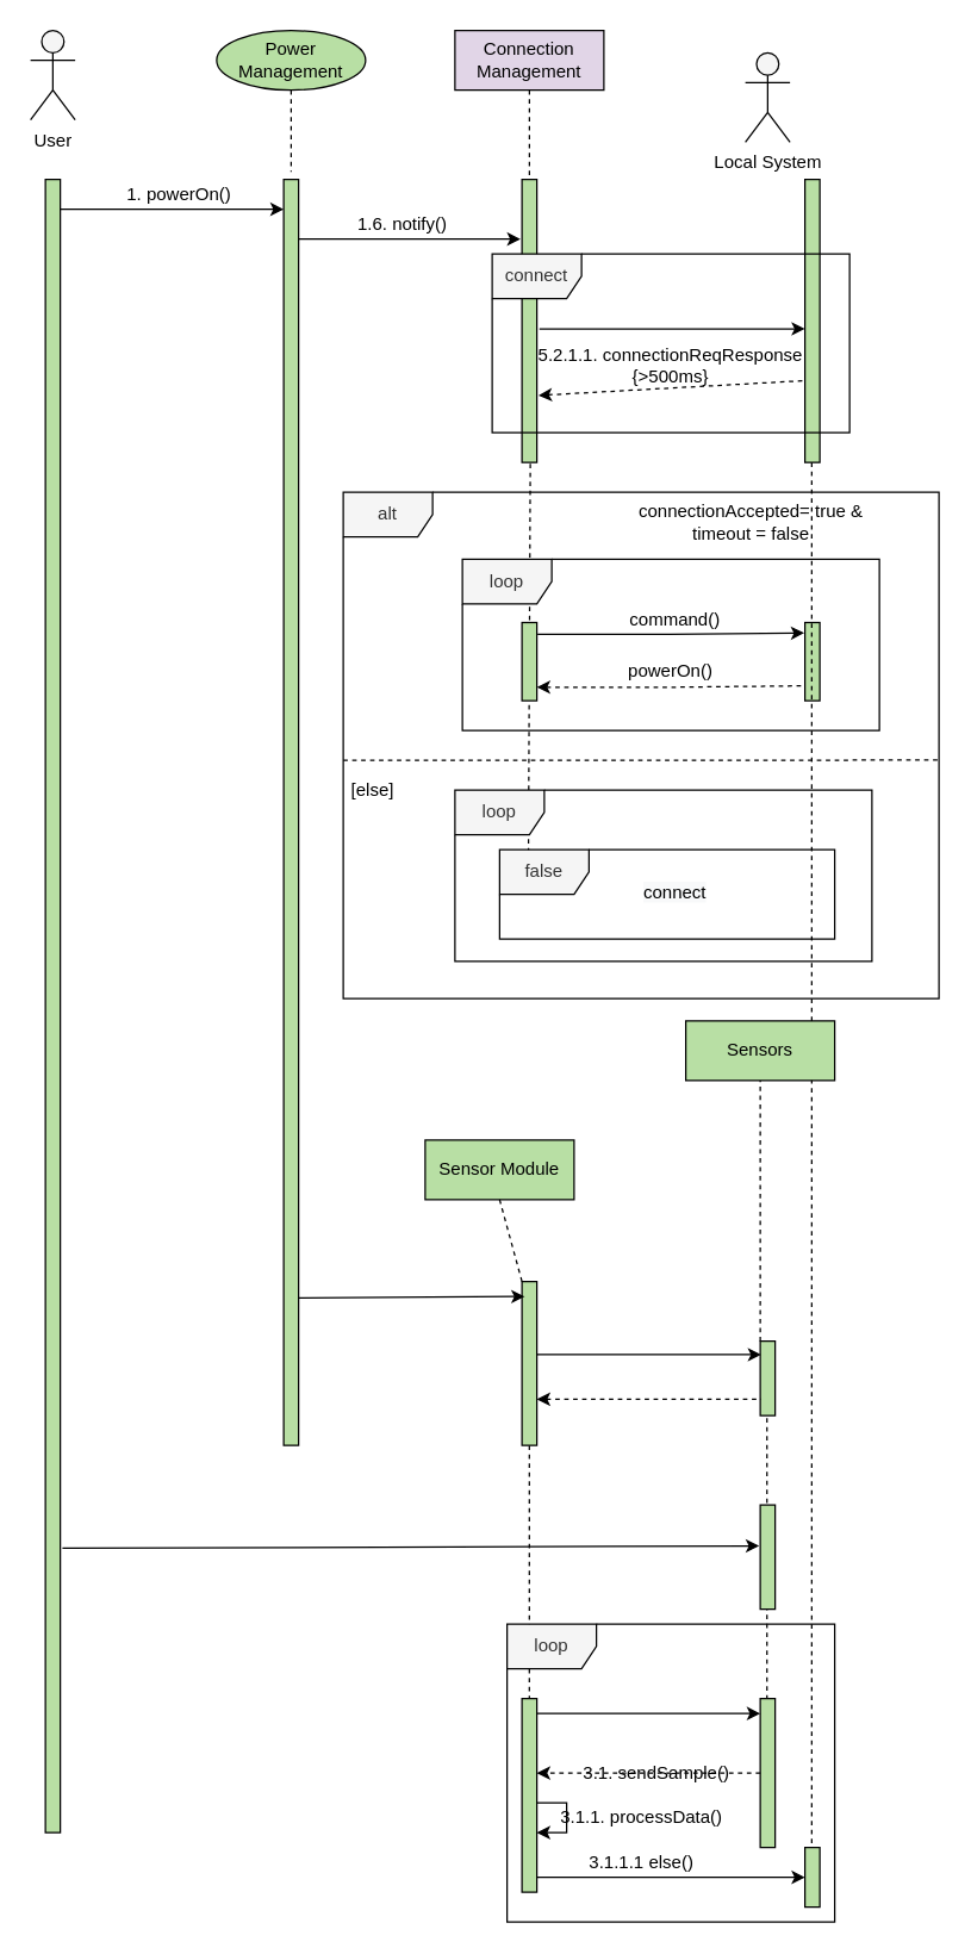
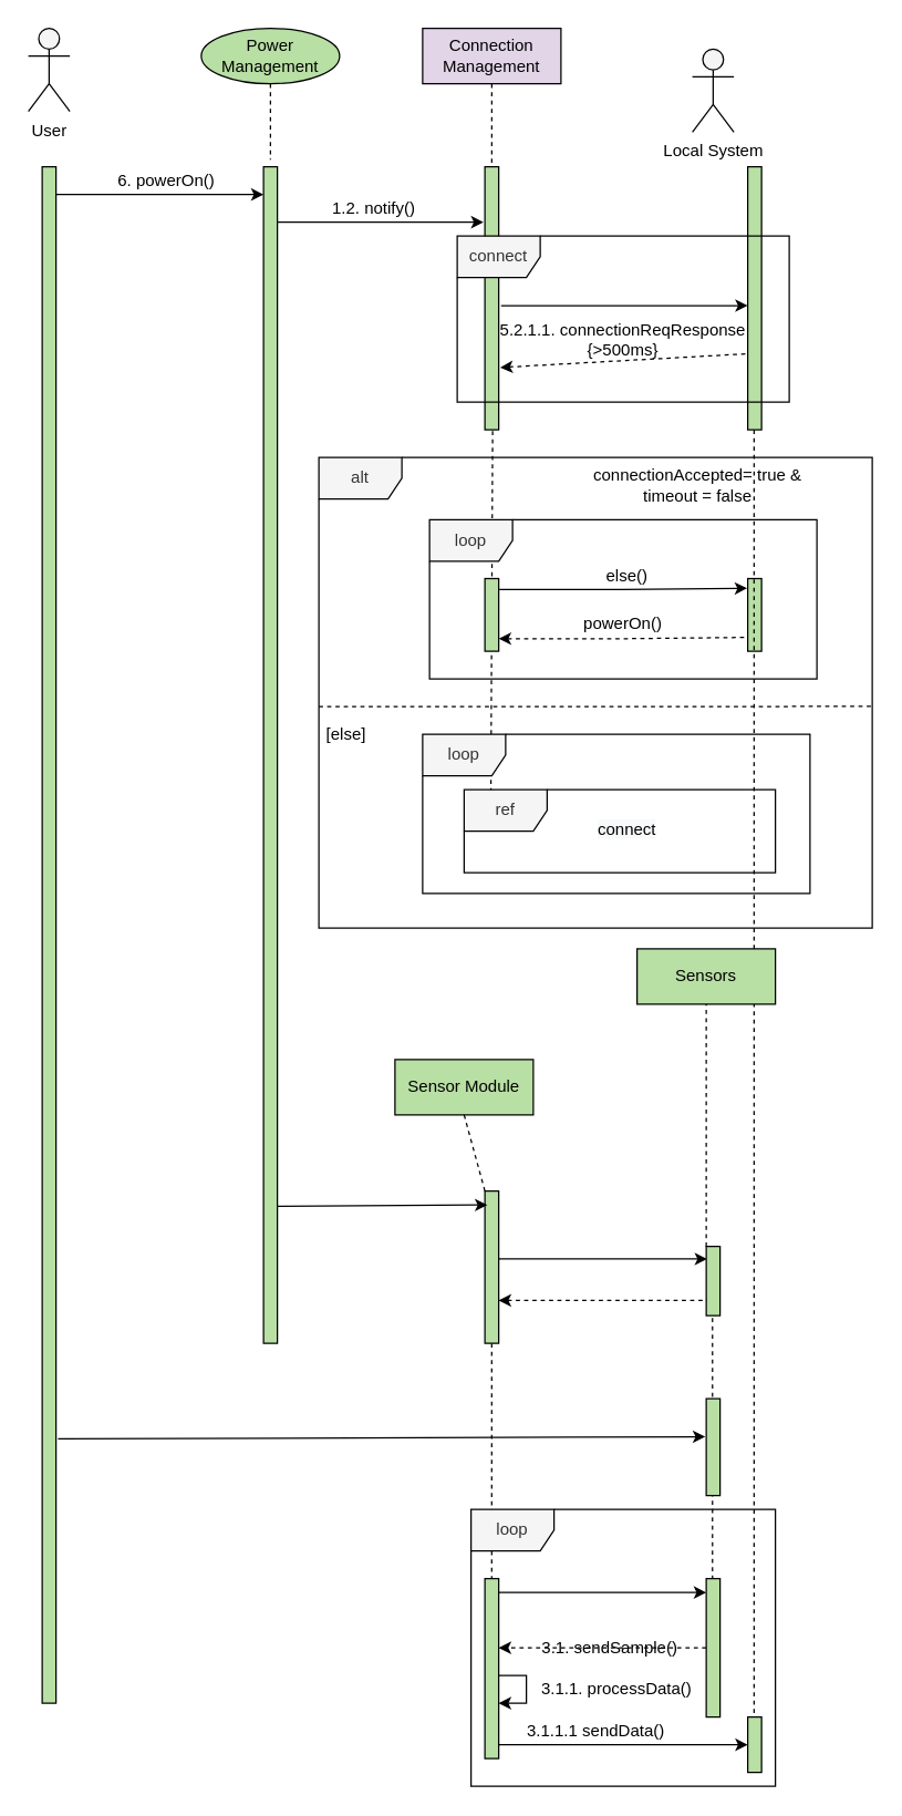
  <mxCell id="0" />
  <mxCell id="1" parent="0" />
  <mxCell id="2" style="edgeStyle=none;rounded=0;orthogonalLoop=1;jettySize=auto;html=1;entryX=0.495;entryY=0.022;entryDx=0;entryDy=0;entryPerimeter=0;dashed=1;startArrow=none;startFill=0;endArrow=none;endFill=0;" parent="1" source="41" target="48" edge="1"><mxGeometry relative="1" as="geometry" /></mxCell>
  <mxCell id="3" style="rounded=0;orthogonalLoop=1;jettySize=auto;html=1;dashed=1;endArrow=none;endFill=0;entryX=0.451;entryY=0.977;entryDx=0;entryDy=0;entryPerimeter=0;exitX=0.451;exitY=0.006;exitDx=0;exitDy=0;exitPerimeter=0;" parent="1" source="49" target="45" edge="1"><mxGeometry relative="1" as="geometry"><mxPoint x="490" y="1010" as="sourcePoint" /><mxPoint x="519" y="951" as="targetPoint" /></mxGeometry></mxCell>
  <mxCell id="4" value="" style="endArrow=classic;html=1;entryX=-0.071;entryY=0.393;entryDx=0;entryDy=0;entryPerimeter=0;exitX=1.146;exitY=0.828;exitDx=0;exitDy=0;exitPerimeter=0;" parent="1" source="13" target="47" edge="1"><mxGeometry width="50" height="50" relative="1" as="geometry"><mxPoint x="150" y="1230" as="sourcePoint" /><mxPoint x="200" y="1180" as="targetPoint" /></mxGeometry></mxCell>
  <mxCell id="5" value="loop" style="shape=umlFrame;whiteSpace=wrap;html=1;fillColor=#f5f5f5;fontColor=#333333;" parent="1" vertex="1"><mxGeometry x="340" y="1090" width="220" height="200" as="geometry" /></mxCell>
  <mxCell id="6" value="alt" style="shape=umlFrame;whiteSpace=wrap;html=1;fillColor=#f5f5f5;fontColor=#333333;" parent="1" vertex="1"><mxGeometry x="230" y="330" width="400" height="340" as="geometry" /></mxCell>
  <mxCell id="7" style="edgeStyle=none;rounded=0;orthogonalLoop=1;jettySize=auto;html=1;dashed=1;startArrow=none;startFill=0;endArrow=none;endFill=0;entryX=0.086;entryY=0.01;entryDx=0;entryDy=0;entryPerimeter=0;exitX=0.56;exitY=1.005;exitDx=0;exitDy=0;exitPerimeter=0;" parent="1" source="10" target="37" edge="1"><mxGeometry relative="1" as="geometry"><mxPoint x="350.17" y="568.08" as="targetPoint" /><Array as="points" /></mxGeometry></mxCell>
  <mxCell id="8" value="loop" style="shape=umlFrame;whiteSpace=wrap;html=1;fillColor=#f5f5f5;fontColor=#333333;" parent="1" vertex="1"><mxGeometry x="305" y="530" width="280" height="115" as="geometry" /></mxCell>
  <mxCell id="9" value="" style="points=[];perimeter=orthogonalPerimeter;rounded=0;shadow=0;strokeWidth=1;fillColor=#B8DFA4;" parent="1" vertex="1"><mxGeometry x="540" y="120" width="10" height="190" as="geometry" /></mxCell>
  <mxCell id="10" value="" style="points=[];perimeter=orthogonalPerimeter;rounded=0;shadow=0;strokeWidth=1;fillColor=#B8DFA4;" parent="1" vertex="1"><mxGeometry x="350" y="120" width="10" height="190" as="geometry" /></mxCell>
  <mxCell id="11" value="connect" style="shape=umlFrame;whiteSpace=wrap;html=1;fillColor=#f5f5f5;fontColor=#333333;" parent="1" vertex="1"><mxGeometry x="330" y="170" width="240" height="120" as="geometry" /></mxCell>
  <mxCell id="12" value="loop" style="shape=umlFrame;whiteSpace=wrap;html=1;fillColor=#f5f5f5;fontColor=#333333;" parent="1" vertex="1"><mxGeometry x="310" y="375" width="280" height="115" as="geometry" /></mxCell>
  <mxCell id="13" value="" style="points=[];perimeter=orthogonalPerimeter;rounded=0;shadow=0;strokeWidth=1;fillColor=#B8DFA4;" parent="1" vertex="1"><mxGeometry x="30" y="120" width="10" height="1110" as="geometry" /></mxCell>
  <mxCell id="14" value="User" style="shape=umlActor;verticalLabelPosition=bottom;verticalAlign=top;html=1;outlineConnect=0;fillColor=#F5F5F5;" parent="1" vertex="1"><mxGeometry x="20" y="20" width="30" height="60" as="geometry" /></mxCell>
  <mxCell id="15" style="rounded=0;orthogonalLoop=1;jettySize=auto;html=1;endArrow=classic;endFill=1;" parent="1" edge="1"><mxGeometry relative="1" as="geometry"><mxPoint x="349" y="160" as="targetPoint" /><mxPoint x="200" y="160" as="sourcePoint" /></mxGeometry></mxCell>
  <mxCell id="16" value="" style="points=[];perimeter=orthogonalPerimeter;rounded=0;shadow=0;strokeWidth=1;fillColor=#B8DFA4;" parent="1" vertex="1"><mxGeometry x="190" y="120" width="10" height="850" as="geometry" /></mxCell>
  <mxCell id="17" value="" style="endArrow=classic;html=1;" parent="1" source="13" edge="1"><mxGeometry width="50" height="50" relative="1" as="geometry"><mxPoint x="140" y="190" as="sourcePoint" /><mxPoint x="190" y="140" as="targetPoint" /></mxGeometry></mxCell>
- <mxCell id="18" value="1. powerOn()" style="text;html=1;strokeColor=none;fillColor=none;align=center;verticalAlign=middle;whiteSpace=wrap;rounded=0;" parent="1" vertex="1"><mxGeometry x="60" y="120" width="120" height="20" as="geometry" /></mxCell>
+ <mxCell id="18" value="6. powerOn()" style="text;html=1;strokeColor=none;fillColor=none;align=center;verticalAlign=middle;whiteSpace=wrap;rounded=0;" parent="1" vertex="1"><mxGeometry x="60" y="120" width="120" height="20" as="geometry" /></mxCell>
  <mxCell id="19" style="edgeStyle=orthogonalEdgeStyle;rounded=0;orthogonalLoop=1;jettySize=auto;html=1;entryX=0.5;entryY=-0.006;entryDx=0;entryDy=0;entryPerimeter=0;dashed=1;endArrow=none;endFill=0;" parent="1" source="20" target="16" edge="1"><mxGeometry relative="1" as="geometry" /></mxCell>
  <mxCell id="20" value="Power Management" style="ellipse;whiteSpace=wrap;html=1;fillColor=#B8DFA4;" parent="1" vertex="1"><mxGeometry x="145" y="20" width="100" height="40" as="geometry" /></mxCell>
  <mxCell id="21" style="edgeStyle=orthogonalEdgeStyle;rounded=0;orthogonalLoop=1;jettySize=auto;html=1;entryX=0.5;entryY=0.002;entryDx=0;entryDy=0;entryPerimeter=0;dashed=1;endArrow=none;endFill=0;" parent="1" source="22" target="10" edge="1"><mxGeometry relative="1" as="geometry" /></mxCell>
  <mxCell id="22" value="Connection Management" style="rounded=0;whiteSpace=wrap;html=1;fillColor=#e1d5e7;" parent="1" vertex="1"><mxGeometry x="305" y="20" width="100" height="40" as="geometry" /></mxCell>
- <mxCell id="23" value="1.6. notify()" style="text;html=1;strokeColor=none;fillColor=none;align=center;verticalAlign=middle;whiteSpace=wrap;rounded=0;" parent="1" vertex="1"><mxGeometry x="210" y="140" width="120" height="20" as="geometry" /></mxCell>
+ <mxCell id="23" value="1.2. notify()" style="text;html=1;strokeColor=none;fillColor=none;align=center;verticalAlign=middle;whiteSpace=wrap;rounded=0;" parent="1" vertex="1"><mxGeometry x="210" y="140" width="120" height="20" as="geometry" /></mxCell>
  <mxCell id="24" value="Local System" style="shape=umlActor;verticalLabelPosition=bottom;verticalAlign=top;html=1;outlineConnect=0;fillColor=#F5F5F5;" parent="1" vertex="1"><mxGeometry x="500" y="35" width="30" height="60" as="geometry" /></mxCell>
  <mxCell id="25" value="5.2.1.1. connectionReqResponse&lt;br&gt;{&amp;gt;500ms}" style="text;html=1;strokeColor=none;fillColor=none;align=center;verticalAlign=middle;whiteSpace=wrap;rounded=0;" parent="1" vertex="1"><mxGeometry x="360" y="235" width="180" height="20" as="geometry" /></mxCell>
  <mxCell id="26" value="" style="points=[];perimeter=orthogonalPerimeter;rounded=0;shadow=0;strokeWidth=1;fillColor=#B8DFA4;" parent="1" vertex="1"><mxGeometry x="350" y="417.5" width="10" height="52.5" as="geometry" /></mxCell>
  <mxCell id="27" value="" style="points=[];perimeter=orthogonalPerimeter;rounded=0;shadow=0;strokeWidth=1;fillColor=#B8DFA4;" parent="1" vertex="1"><mxGeometry x="540" y="417.5" width="10" height="52.5" as="geometry" /></mxCell>
  <mxCell id="28" value="connectionAccepted= true &amp;amp; timeout = false" style="text;html=1;strokeColor=none;fillColor=none;align=center;verticalAlign=middle;whiteSpace=wrap;rounded=0;" parent="1" vertex="1"><mxGeometry x="415" y="340" width="177.5" height="20" as="geometry" /></mxCell>
  <mxCell id="29" style="rounded=0;orthogonalLoop=1;jettySize=auto;html=1;endArrow=classic;endFill=1;entryX=0.014;entryY=0.416;entryDx=0;entryDy=0;entryPerimeter=0;" parent="1" edge="1"><mxGeometry relative="1" as="geometry"><mxPoint x="360.43" y="425.48" as="sourcePoint" /><mxPoint x="539.57" y="424.52" as="targetPoint" /><Array as="points"><mxPoint x="389.43" y="425.48" /><mxPoint x="449.43" y="425.48" /></Array></mxGeometry></mxCell>
- <mxCell id="30" value="command()" style="text;html=1;strokeColor=none;fillColor=none;align=center;verticalAlign=middle;whiteSpace=wrap;rounded=0;" parent="1" vertex="1"><mxGeometry x="372.5" y="406" width="160" height="20" as="geometry" /></mxCell>
+ <mxCell id="30" value="else()" style="text;html=1;strokeColor=none;fillColor=none;align=center;verticalAlign=middle;whiteSpace=wrap;rounded=0;" parent="1" vertex="1"><mxGeometry x="372.5" y="406" width="160" height="20" as="geometry" /></mxCell>
  <mxCell id="31" style="rounded=0;orthogonalLoop=1;jettySize=auto;html=1;endArrow=none;endFill=0;entryX=0.014;entryY=0.416;entryDx=0;entryDy=0;entryPerimeter=0;startArrow=classic;startFill=1;dashed=1;" parent="1" edge="1"><mxGeometry relative="1" as="geometry"><mxPoint x="360" y="460.96" as="sourcePoint" /><mxPoint x="539.14" y="460" as="targetPoint" /><Array as="points"><mxPoint x="389" y="460.96" /><mxPoint x="449" y="460.96" /></Array></mxGeometry></mxCell>
  <mxCell id="32" value="powerOn()" style="text;html=1;strokeColor=none;fillColor=none;align=center;verticalAlign=middle;whiteSpace=wrap;rounded=0;" parent="1" vertex="1"><mxGeometry x="370" y="440" width="160" height="20" as="geometry" /></mxCell>
  <mxCell id="33" value="" style="endArrow=none;dashed=1;html=1;entryX=1.001;entryY=0.529;entryDx=0;entryDy=0;entryPerimeter=0;" parent="1" target="6" edge="1"><mxGeometry width="50" height="50" relative="1" as="geometry"><mxPoint x="230" y="510" as="sourcePoint" /><mxPoint x="610" y="520" as="targetPoint" /><Array as="points"><mxPoint x="430" y="510" /></Array></mxGeometry></mxCell>
  <mxCell id="34" value="[else]" style="text;html=1;strokeColor=none;fillColor=none;align=center;verticalAlign=middle;whiteSpace=wrap;rounded=0;" parent="1" vertex="1"><mxGeometry x="230" y="520" width="40" height="20" as="geometry" /></mxCell>
  <mxCell id="35" value="" style="endArrow=none;dashed=1;html=1;entryX=-0.014;entryY=0.632;entryDx=0;entryDy=0;entryPerimeter=0;endFill=0;startArrow=classic;startFill=1;" parent="1" edge="1"><mxGeometry width="50" height="50" relative="1" as="geometry"><mxPoint x="361.14" y="265" as="sourcePoint" /><mxPoint x="540" y="255.08" as="targetPoint" /></mxGeometry></mxCell>
  <mxCell id="36" value="" style="endArrow=classic;html=1;exitX=1.173;exitY=0.528;exitDx=0;exitDy=0;exitPerimeter=0;" parent="1" source="10" target="9" edge="1"><mxGeometry width="50" height="50" relative="1" as="geometry"><mxPoint x="460" y="300" as="sourcePoint" /><mxPoint x="440" y="200" as="targetPoint" /></mxGeometry></mxCell>
- <mxCell id="37" value="false" style="shape=umlFrame;whiteSpace=wrap;html=1;fillColor=#f5f5f5;fontColor=#333333;" parent="1" vertex="1"><mxGeometry x="335" y="570" width="225" height="60" as="geometry" /></mxCell>
+ <mxCell id="37" value="ref" style="shape=umlFrame;whiteSpace=wrap;html=1;fillColor=#f5f5f5;fontColor=#333333;" parent="1" vertex="1"><mxGeometry x="335" y="570" width="225" height="60" as="geometry" /></mxCell>
  <mxCell id="38" value="&lt;span style=&quot;color: rgb(0, 0, 0); font-family: helvetica; font-size: 12px; font-style: normal; font-weight: 400; letter-spacing: normal; text-indent: 0px; text-transform: none; word-spacing: 0px; background-color: rgb(248, 249, 250); display: inline; float: none;&quot;&gt;connect&lt;/span&gt;" style="text;whiteSpace=wrap;html=1;align=center;" parent="1" vertex="1"><mxGeometry x="417.5" y="585" width="70" height="30" as="geometry" /></mxCell>
  <mxCell id="39" value="Sensor Module" style="rounded=0;whiteSpace=wrap;html=1;fillColor=#B8DFA4;" parent="1" vertex="1"><mxGeometry x="285" y="765" width="100" height="40" as="geometry" /></mxCell>
  <mxCell id="40" value="" style="endArrow=none;dashed=1;html=1;entryX=0.5;entryY=1;entryDx=0;entryDy=0;" parent="1" source="41" target="39" edge="1"><mxGeometry width="50" height="50" relative="1" as="geometry"><mxPoint x="355" y="980" as="sourcePoint" /><mxPoint x="492.5" y="890" as="targetPoint" /></mxGeometry></mxCell>
  <mxCell id="41" value="" style="points=[];perimeter=orthogonalPerimeter;rounded=0;shadow=0;strokeWidth=1;fillColor=#B8DFA4;" parent="1" vertex="1"><mxGeometry x="350" y="860" width="10" height="110" as="geometry" /></mxCell>
  <mxCell id="42" value="" style="endArrow=classic;html=1;entryX=0.067;entryY=0.154;entryDx=0;entryDy=0;entryPerimeter=0;exitX=0.886;exitY=0.023;exitDx=0;exitDy=0;exitPerimeter=0;" parent="1" edge="1"><mxGeometry width="50" height="50" relative="1" as="geometry"><mxPoint x="200" y="870.93" as="sourcePoint" /><mxPoint x="351.81" y="870.02" as="targetPoint" /></mxGeometry></mxCell>
  <mxCell id="43" value="" style="endArrow=classic;html=1;entryX=0.067;entryY=0.462;entryDx=0;entryDy=0;entryPerimeter=0;" parent="1" edge="1"><mxGeometry width="50" height="50" relative="1" as="geometry"><mxPoint x="360" y="909" as="sourcePoint" /><mxPoint x="510.67" y="909.06" as="targetPoint" /></mxGeometry></mxCell>
  <mxCell id="44" value="" style="endArrow=none;dashed=1;html=1;entryX=0.5;entryY=1;entryDx=0;entryDy=0;" parent="1" source="45" target="59" edge="1"><mxGeometry width="50" height="50" relative="1" as="geometry"><mxPoint x="515" y="980" as="sourcePoint" /><mxPoint x="652.5" y="890" as="targetPoint" /></mxGeometry></mxCell>
  <mxCell id="45" value="" style="points=[];perimeter=orthogonalPerimeter;rounded=0;shadow=0;strokeWidth=1;fillColor=#B8DFA4;" parent="1" vertex="1"><mxGeometry x="510" y="900" width="10" height="50" as="geometry" /></mxCell>
  <mxCell id="46" value="" style="endArrow=none;html=1;entryX=0.067;entryY=0.462;entryDx=0;entryDy=0;entryPerimeter=0;dashed=1;endFill=0;startArrow=classic;startFill=1;" parent="1" edge="1"><mxGeometry width="50" height="50" relative="1" as="geometry"><mxPoint x="360" y="939" as="sourcePoint" /><mxPoint x="510.67" y="939.06" as="targetPoint" /></mxGeometry></mxCell>
  <mxCell id="47" value="" style="points=[];perimeter=orthogonalPerimeter;rounded=0;shadow=0;strokeWidth=1;fillColor=#B8DFA4;" parent="1" vertex="1"><mxGeometry x="510" y="1010" width="10" height="70" as="geometry" /></mxCell>
  <mxCell id="48" value="" style="points=[];perimeter=orthogonalPerimeter;rounded=0;shadow=0;strokeWidth=1;fillColor=#B8DFA4;" parent="1" vertex="1"><mxGeometry x="350" y="1140" width="10" height="130" as="geometry" /></mxCell>
  <mxCell id="49" value="" style="points=[];perimeter=orthogonalPerimeter;rounded=0;shadow=0;strokeWidth=1;fillColor=#B8DFA4;" parent="1" vertex="1"><mxGeometry x="510" y="1140" width="10" height="100" as="geometry" /></mxCell>
  <mxCell id="50" value="" style="endArrow=classic;html=1;" parent="1" edge="1"><mxGeometry width="50" height="50" relative="1" as="geometry"><mxPoint x="360" y="1150" as="sourcePoint" /><mxPoint x="510" y="1150" as="targetPoint" /></mxGeometry></mxCell>
  <mxCell id="51" value="" style="endArrow=classic;html=1;dashed=1;" parent="1" target="48" edge="1"><mxGeometry width="50" height="50" relative="1" as="geometry"><mxPoint x="510" y="1190" as="sourcePoint" /><mxPoint x="519" y="1160.36" as="targetPoint" /></mxGeometry></mxCell>
  <mxCell id="52" value="3.1. sendSample()" style="text;html=1;strokeColor=none;fillColor=none;align=center;verticalAlign=middle;whiteSpace=wrap;rounded=0;" parent="1" vertex="1"><mxGeometry x="377.5" y="1180" width="125" height="20" as="geometry" /></mxCell>
  <mxCell id="53" value="" style="endArrow=classic;html=1;rounded=0;" parent="1" edge="1"><mxGeometry width="50" height="50" relative="1" as="geometry"><mxPoint x="360" y="1210" as="sourcePoint" /><mxPoint x="360" y="1230" as="targetPoint" /><Array as="points"><mxPoint x="380" y="1210" /><mxPoint x="380" y="1230" /></Array></mxGeometry></mxCell>
- <mxCell id="54" value="3.1.1. processData()" style="text;html=1;strokeColor=none;fillColor=none;align=center;verticalAlign=middle;whiteSpace=wrap;rounded=0;" parent="1" vertex="1"><mxGeometry x="367.5" y="1210" width="125" height="20" as="geometry" /></mxCell>
+ <mxCell id="54" value="3.1.1. processData()" style="text;html=1;strokeColor=none;fillColor=none;align=center;verticalAlign=middle;whiteSpace=wrap;rounded=0;" parent="1" vertex="1"><mxGeometry x="382.5" y="1210" width="125" height="20" as="geometry" /></mxCell>
  <mxCell id="55" value="" style="endArrow=classic;html=1;" parent="1" edge="1"><mxGeometry width="50" height="50" relative="1" as="geometry"><mxPoint x="360" y="1260" as="sourcePoint" /><mxPoint x="540" y="1260" as="targetPoint" /></mxGeometry></mxCell>
- <mxCell id="56" value="3.1.1.1 else()" style="text;html=1;strokeColor=none;fillColor=none;align=center;verticalAlign=middle;whiteSpace=wrap;rounded=0;" parent="1" vertex="1"><mxGeometry x="367.5" y="1240" width="125" height="20" as="geometry" /></mxCell>
+ <mxCell id="56" value="3.1.1.1 sendData()" style="text;html=1;strokeColor=none;fillColor=none;align=center;verticalAlign=middle;whiteSpace=wrap;rounded=0;" parent="1" vertex="1"><mxGeometry x="367.5" y="1240" width="125" height="20" as="geometry" /></mxCell>
  <mxCell id="57" value="" style="points=[];perimeter=orthogonalPerimeter;rounded=0;shadow=0;strokeWidth=1;fillColor=#B8DFA4;" parent="1" vertex="1"><mxGeometry x="540" y="1240" width="10" height="40" as="geometry" /></mxCell>
  <mxCell id="58" style="edgeStyle=none;rounded=0;orthogonalLoop=1;jettySize=auto;html=1;dashed=1;startArrow=none;startFill=0;endArrow=none;endFill=0;fontStyle=1;" parent="1" target="57" edge="1"><mxGeometry relative="1" as="geometry"><mxPoint x="545" y="1321.039" as="targetPoint" /><mxPoint x="544.58" y="310" as="sourcePoint" /></mxGeometry></mxCell>
  <mxCell id="59" value="Sensors" style="rounded=0;whiteSpace=wrap;html=1;fillColor=#B8DFA4;" parent="1" vertex="1"><mxGeometry x="460" y="685" width="100" height="40" as="geometry" /></mxCell>
